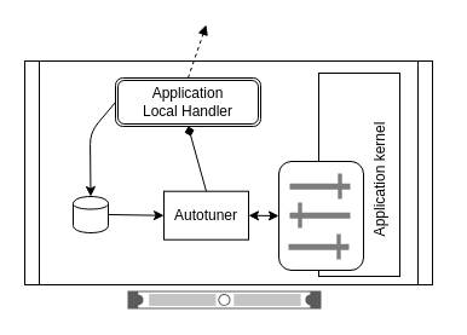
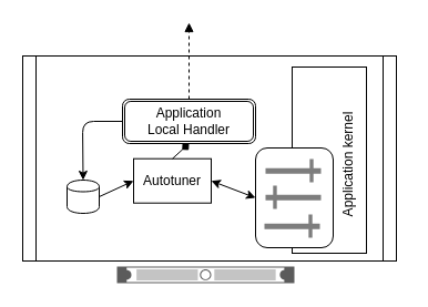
  <mxCell id="0" />
  <mxCell id="1" parent="0" />
  <mxCell id="2" value="" style="shape=process;whiteSpace=wrap;html=1;size=0.035;" vertex="1" parent="1"><mxGeometry x="20" y="50" width="337" height="185" as="geometry" /></mxCell>
  <mxCell id="3" value="&lt;div&gt;&lt;br&gt;&lt;/div&gt;" style="rounded=0;whiteSpace=wrap;html=1;" vertex="1" parent="1"><mxGeometry x="263" y="60" width="67" height="168" as="geometry" /></mxCell>
  <mxCell id="4" value="Application kernel" style="text;html=1;strokeColor=none;fillColor=none;align=center;verticalAlign=middle;whiteSpace=wrap;rotation=-90;" vertex="1" parent="1"><mxGeometry x="264" y="138" width="100" height="20" as="geometry" /></mxCell>
  <mxCell id="5" value="" style="group" vertex="1" connectable="0" parent="1"><mxGeometry x="230" y="133" width="70" height="90" as="geometry" /></mxCell>
  <mxCell id="6" value="" style="rounded=1;whiteSpace=wrap;html=1;" vertex="1" parent="5"><mxGeometry width="70" height="90" as="geometry" /></mxCell>
  <mxCell id="7" value="" style="shadow=0;dashed=0;html=1;strokeColor=none;shape=mxgraph.mscae.general.slider_bar_horizontal;fillColor=#7D7D7D;" vertex="1" parent="5"><mxGeometry x="9" y="10" width="50" height="21" as="geometry" /></mxCell>
  <mxCell id="8" value="" style="shadow=0;dashed=0;html=1;strokeColor=none;shape=mxgraph.mscae.general.slider_bar_horizontal;fillColor=#7D7D7D;flipH=1;" vertex="1" parent="5"><mxGeometry x="9" y="34" width="50" height="21" as="geometry" /></mxCell>
  <mxCell id="9" value="" style="shadow=0;dashed=0;html=1;strokeColor=none;shape=mxgraph.mscae.general.slider_bar_horizontal;fillColor=#7D7D7D;" vertex="1" parent="5"><mxGeometry x="8" y="60" width="50" height="21" as="geometry" /></mxCell>
- <mxCell id="10" value="Autotuner" style="rounded=0;whiteSpace=wrap;html=1;" vertex="1" parent="1"><mxGeometry x="135" y="157.714" width="70" height="40" as="geometry" /></mxCell>
+ <mxCell id="10" value="Autotuner" style="rounded=0;whiteSpace=wrap;html=1;" vertex="1" parent="1"><mxGeometry x="120" y="142.714" width="70" height="40" as="geometry" /></mxCell>
  <mxCell id="11" value="" style="endArrow=classic;startArrow=classic;html=1;exitX=1;exitY=0.5;entryX=0;entryY=0.5;" edge="1" parent="1" source="10" target="6"><mxGeometry width="50" height="50" relative="1" as="geometry"><mxPoint x="-41" y="277" as="sourcePoint" /><mxPoint x="9" y="227" as="targetPoint" /></mxGeometry></mxCell>
  <mxCell id="12" value="" style="endArrow=none;startArrow=classic;html=1;exitX=0;exitY=0.5;entryX=1;entryY=0.5;endFill=0;" edge="1" parent="1" source="10" target="13"><mxGeometry width="50" height="50" relative="1" as="geometry"><mxPoint x="26.345" y="147.828" as="sourcePoint" /><mxPoint x="69.103" y="147.828" as="targetPoint" /></mxGeometry></mxCell>
  <mxCell id="13" value="" style="shape=cylinder;whiteSpace=wrap;html=1;" vertex="1" parent="1"><mxGeometry x="60" y="162" width="29" height="30" as="geometry" /></mxCell>
- <mxCell id="14" value="Application&lt;div&gt;Local Handler&lt;/div&gt;" style="shape=ext;rounded=1;html=1;whiteSpace=wrap;double=1;" vertex="1" parent="1"><mxGeometry x="95" y="64" width="120" height="40" as="geometry" /></mxCell>
+ <mxCell id="14" value="Application&lt;div&gt;Local Handler&lt;/div&gt;" style="shape=ext;rounded=1;html=1;whiteSpace=wrap;double=1;" vertex="1" parent="1"><mxGeometry x="110" y="89" width="120" height="40" as="geometry" /></mxCell>
  <mxCell id="15" value="" style="endArrow=classic;startArrow=none;html=1;exitX=0;exitY=0.5;entryX=0.5;entryY=0;startFill=0;" edge="1" parent="1" source="14" target="13"><mxGeometry width="50" height="50" relative="1" as="geometry"><mxPoint x="-8.828" y="127.828" as="sourcePoint" /><mxPoint x="-8.138" y="80.241" as="targetPoint" /><Array as="points"><mxPoint x="74" y="109" /></Array></mxGeometry></mxCell>
  <mxCell id="16" value="" style="strokeColor=#666666;html=1;labelPosition=right;align=left;spacingLeft=15;shadow=0;dashed=0;fillColor=#ffffff;shape=mxgraph.rack.general.1u_rack_server;" vertex="1" parent="1"><mxGeometry x="105" y="240" width="160" height="15" as="geometry" /></mxCell>
  <mxCell id="17" value="" style="endArrow=block;dashed=1;html=1;exitX=0.5;exitY=0;endFill=1;" edge="1" parent="1" source="14"><mxGeometry width="50" height="50" relative="1" as="geometry"><mxPoint x="-10" y="330" as="sourcePoint" /><mxPoint x="170" y="20" as="targetPoint" /></mxGeometry></mxCell>
  <mxCell id="18" value="" style="endArrow=diamond;startArrow=none;html=1;exitX=0.5;exitY=0;entryX=0.5;entryY=1;startFill=0;" edge="1" parent="1" source="10" target="14"><mxGeometry width="50" height="50" relative="1" as="geometry"><mxPoint x="145" y="187.667" as="sourcePoint" /><mxPoint x="99" y="187" as="targetPoint" /></mxGeometry></mxCell>
